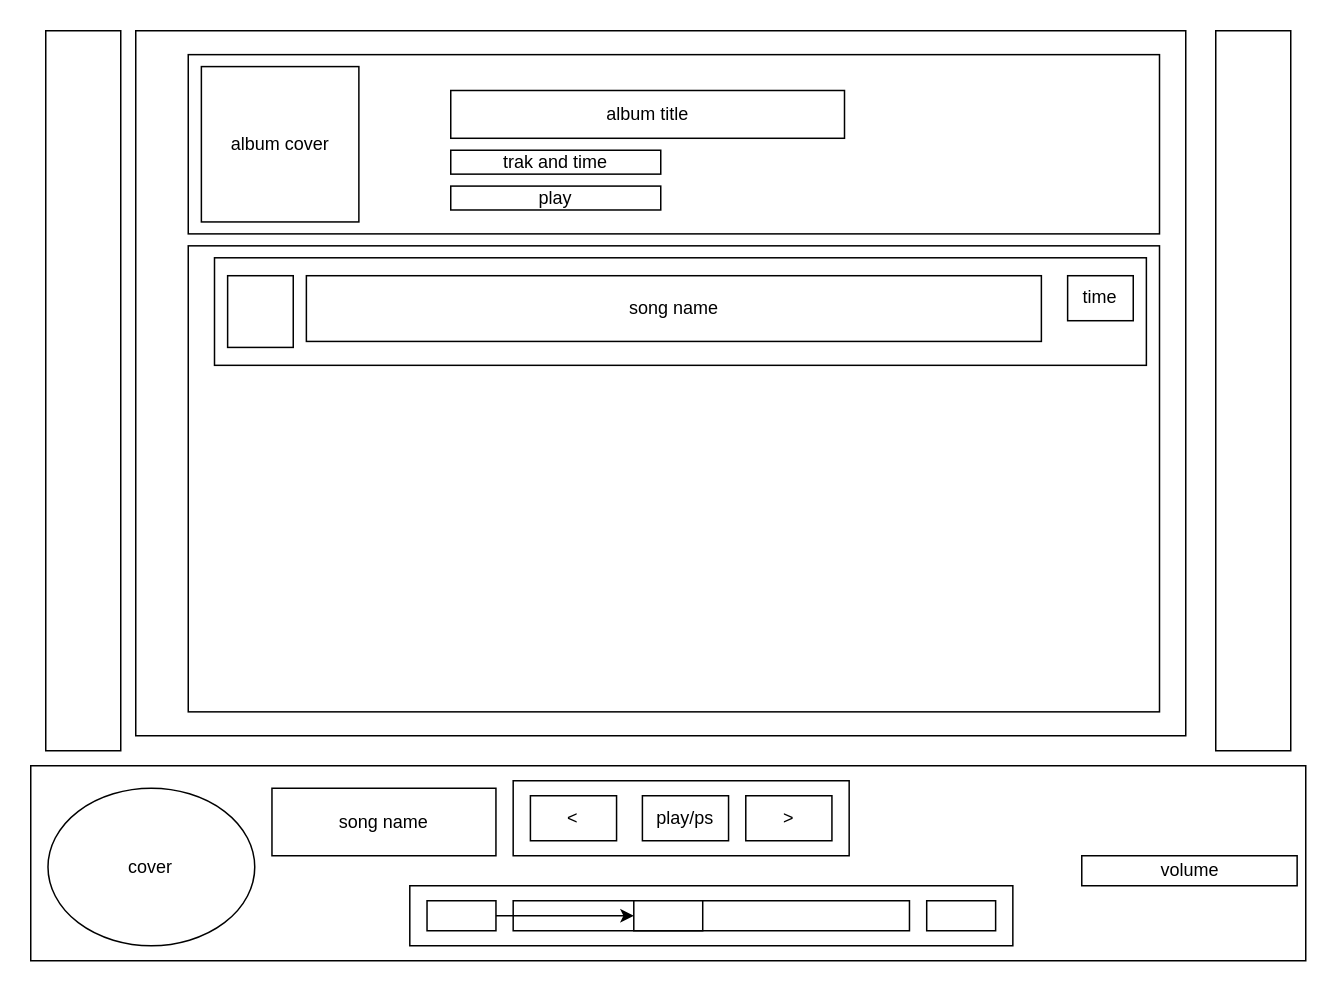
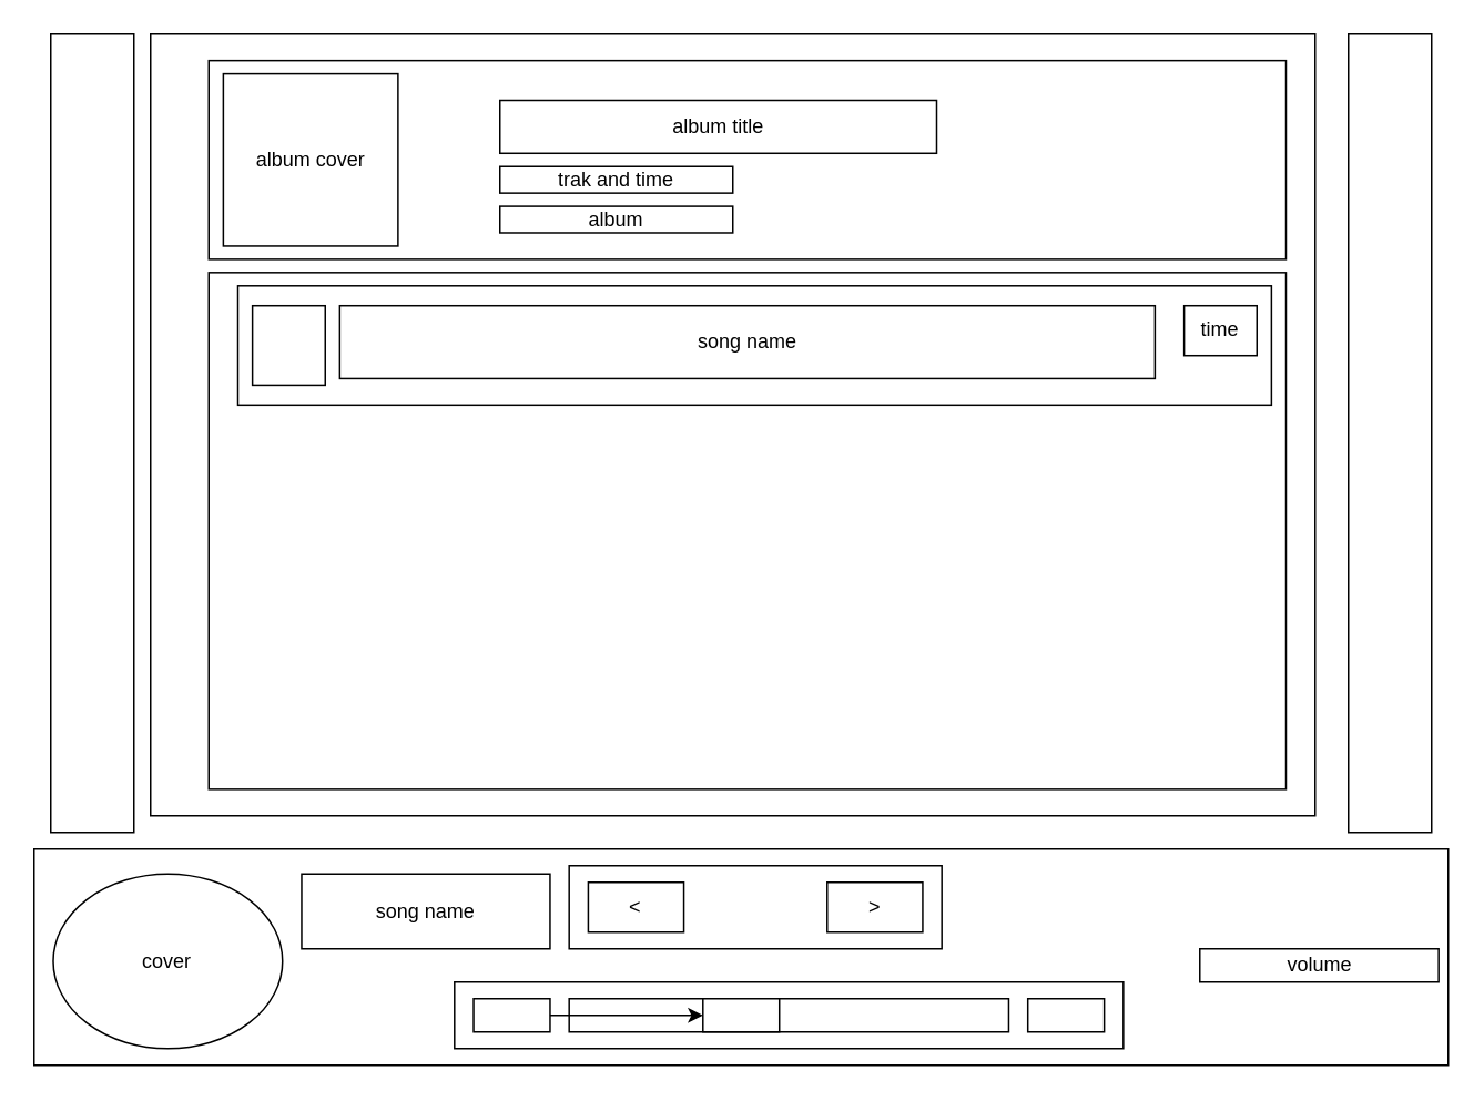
  <mxCell id="0" />
  <mxCell id="1" parent="0" />
  <mxCell id="2" value="" style="group" vertex="1" connectable="0" parent="1"><mxGeometry y="510" width="850" height="130" as="geometry" x="20" /></mxCell>
  <mxCell id="3" value="" style="rounded=0;whiteSpace=wrap;html=1;" vertex="1" parent="2"><mxGeometry width="850" height="130" as="geometry" /></mxCell>
  <mxCell id="4" value="cover" style="ellipse;whiteSpace=wrap;html=1;" vertex="1" parent="2"><mxGeometry x="11.486" y="15" width="137.838" height="105" as="geometry" /></mxCell>
  <mxCell id="5" value="song name" style="rounded=0;whiteSpace=wrap;html=1;" vertex="1" parent="2"><mxGeometry x="160.811" y="15" width="149.324" height="45" as="geometry" /></mxCell>
  <mxCell id="6" value="" style="rounded=0;whiteSpace=wrap;html=1;" vertex="1" parent="2"><mxGeometry x="252.703" y="80" width="402.027" height="40" as="geometry" /></mxCell>
  <mxCell id="7" value="volume" style="rounded=0;whiteSpace=wrap;html=1;" vertex="1" parent="2"><mxGeometry x="700.676" y="60" width="143.581" height="20" as="geometry" /></mxCell>
  <mxCell id="8" value="" style="group" vertex="1" connectable="0" parent="2"><mxGeometry x="321.622" y="10" width="223.986" height="50" as="geometry" /></mxCell>
  <mxCell id="9" value="" style="rounded=0;whiteSpace=wrap;html=1;" vertex="1" parent="8"><mxGeometry width="223.986" height="50" as="geometry" /></mxCell>
  <mxCell id="10" value="&amp;lt;" style="rounded=0;whiteSpace=wrap;html=1;" vertex="1" parent="8"><mxGeometry x="11.486" y="10" width="57.432" height="30" as="geometry" /></mxCell>
- <mxCell id="11" value="play/ps" style="rounded=0;whiteSpace=wrap;html=1;" vertex="1" parent="8"><mxGeometry x="86.149" y="10" width="57.432" height="30" as="geometry" /></mxCell>
  <mxCell id="12" value="&amp;gt;" style="rounded=0;whiteSpace=wrap;html=1;" vertex="1" parent="8"><mxGeometry x="155.068" y="10" width="57.432" height="30" as="geometry" /></mxCell>
  <mxCell id="13" value="" style="rounded=0;whiteSpace=wrap;html=1;" vertex="1" parent="2"><mxGeometry x="264.189" y="90" width="45.946" height="20" as="geometry" /></mxCell>
  <mxCell id="14" value="" style="rounded=0;whiteSpace=wrap;html=1;" vertex="1" parent="2"><mxGeometry x="597.297" y="90" width="45.946" height="20" as="geometry" /></mxCell>
  <mxCell id="15" value="" style="rounded=0;whiteSpace=wrap;html=1;" vertex="1" parent="2"><mxGeometry x="321.622" y="90" width="264.189" height="20" as="geometry" /></mxCell>
  <mxCell id="16" value="" style="rounded=0;whiteSpace=wrap;html=1;" vertex="1" parent="2"><mxGeometry x="402.027" y="90" width="45.946" height="20" as="geometry" /></mxCell>
  <mxCell id="17" value="" style="edgeStyle=none;html=1;" edge="1" parent="2" source="13" target="16"><mxGeometry relative="1" as="geometry" /></mxCell>
  <mxCell id="18" value="" style="group" vertex="1" connectable="0" parent="1"><mxGeometry x="90" y="20" width="700" height="470" as="geometry" /></mxCell>
  <mxCell id="19" value="" style="rounded=0;whiteSpace=wrap;html=1;" vertex="1" parent="18"><mxGeometry width="700" height="470" as="geometry" /></mxCell>
  <mxCell id="20" value="" style="rounded=0;whiteSpace=wrap;html=1;" vertex="1" parent="18"><mxGeometry x="35" y="15.932" width="647.5" height="119.492" as="geometry" /></mxCell>
  <mxCell id="21" value="" style="rounded=0;whiteSpace=wrap;html=1;" vertex="1" parent="18"><mxGeometry x="35" y="143.39" width="647.5" height="310.678" as="geometry" /></mxCell>
  <mxCell id="22" value="" style="rounded=0;whiteSpace=wrap;html=1;" vertex="1" parent="18"><mxGeometry x="52.5" y="151.356" width="621.25" height="71.695" as="geometry" /></mxCell>
  <mxCell id="23" value="album cover" style="rounded=0;whiteSpace=wrap;html=1;" vertex="1" parent="18"><mxGeometry x="43.75" y="23.898" width="105" height="103.559" as="geometry" /></mxCell>
  <mxCell id="24" value="album title" style="rounded=0;whiteSpace=wrap;html=1;" vertex="1" parent="18"><mxGeometry x="210" y="39.831" width="262.5" height="31.864" as="geometry" /></mxCell>
  <mxCell id="25" value="trak and time" style="rounded=0;whiteSpace=wrap;html=1;" vertex="1" parent="18"><mxGeometry x="210" y="79.661" width="140" height="15.932" as="geometry" /></mxCell>
- <mxCell id="26" value="play" style="rounded=0;whiteSpace=wrap;html=1;" vertex="1" parent="18"><mxGeometry x="210" y="103.559" width="140" height="15.932" as="geometry" /></mxCell>
+ <mxCell id="26" value="album" style="rounded=0;whiteSpace=wrap;html=1;" vertex="1" parent="18"><mxGeometry x="210" y="103.559" width="140" height="15.932" as="geometry" /></mxCell>
  <mxCell id="27" value="" style="rounded=0;whiteSpace=wrap;html=1;" vertex="1" parent="18"><mxGeometry x="61.25" y="163.305" width="43.75" height="47.797" as="geometry" /></mxCell>
  <mxCell id="28" value="time" style="rounded=0;whiteSpace=wrap;html=1;" vertex="1" parent="18"><mxGeometry x="621.25" y="163.305" width="43.75" height="30" as="geometry" /></mxCell>
  <mxCell id="29" value="song name" style="rounded=0;whiteSpace=wrap;html=1;" vertex="1" parent="18"><mxGeometry x="113.75" y="163.305" width="490" height="43.814" as="geometry" /></mxCell>
  <mxCell id="30" value="" style="rounded=0;whiteSpace=wrap;html=1;" vertex="1" parent="1"><mxGeometry x="30" y="20" width="50" height="480" as="geometry" /></mxCell>
  <mxCell id="31" value="" style="rounded=0;whiteSpace=wrap;html=1;" vertex="1" parent="1"><mxGeometry x="810" y="20" width="50" height="480" as="geometry" /></mxCell>
